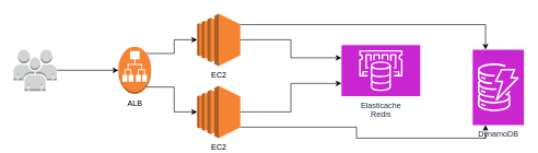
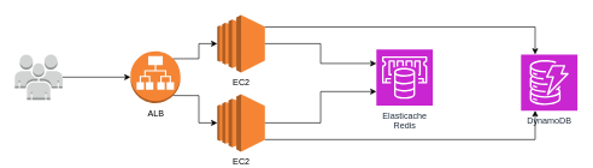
  <mxCell id="0" />
  <mxCell id="1" parent="0" />
- <mxCell id="2" value="ALB" style="outlineConnect=0;dashed=0;verticalLabelPosition=bottom;verticalAlign=top;align=center;html=1;shape=mxgraph.aws3.application_load_balancer;fillColor=#F58534;gradientColor=none;" vertex="1" parent="1"><mxGeometry x="180" y="70.5" width="50" height="72" as="geometry" /></mxCell>
+ <mxCell id="2" value="ALB" style="outlineConnect=0;dashed=0;verticalLabelPosition=bottom;verticalAlign=top;align=center;html=1;shape=mxgraph.aws3.application_load_balancer;fillColor=#F58534;gradientColor=none;" vertex="1" parent="1"><mxGeometry x="180" y="70.5" width="69" height="72" as="geometry" /></mxCell>
  <mxCell id="3" style="edgeStyle=orthogonalEdgeStyle;rounded=0;orthogonalLoop=1;jettySize=auto;html=1;" edge="1" parent="1" source="4" target="2"><mxGeometry relative="1" as="geometry" /></mxCell>
  <mxCell id="4" value="" style="outlineConnect=0;dashed=0;verticalLabelPosition=bottom;verticalAlign=top;align=center;html=1;shape=mxgraph.aws3.users;fillColor=#D2D3D3;gradientColor=none;" vertex="1" parent="1"><mxGeometry x="20" y="75" width="66" height="63" as="geometry" /></mxCell>
  <mxCell id="5" value="EC2" style="outlineConnect=0;dashed=0;verticalLabelPosition=bottom;verticalAlign=top;align=center;html=1;shape=mxgraph.aws3.ec2;fillColor=#F58534;gradientColor=none;" vertex="1" parent="1"><mxGeometry x="300" y="20" width="65.81" height="80" as="geometry" /></mxCell>
  <mxCell id="6" value="EC2" style="outlineConnect=0;dashed=0;verticalLabelPosition=bottom;verticalAlign=top;align=center;html=1;shape=mxgraph.aws3.ec2;fillColor=#F58534;gradientColor=none;" vertex="1" parent="1"><mxGeometry x="300" y="130" width="65.81" height="80" as="geometry" /></mxCell>
  <mxCell id="7" style="edgeStyle=orthogonalEdgeStyle;rounded=0;orthogonalLoop=1;jettySize=auto;html=1;exitX=0.855;exitY=0.145;exitDx=0;exitDy=0;exitPerimeter=0;entryX=0;entryY=0.5;entryDx=0;entryDy=0;entryPerimeter=0;" edge="1" parent="1" source="2" target="5"><mxGeometry relative="1" as="geometry" /></mxCell>
  <mxCell id="8" style="edgeStyle=orthogonalEdgeStyle;rounded=0;orthogonalLoop=1;jettySize=auto;html=1;exitX=0.855;exitY=0.855;exitDx=0;exitDy=0;exitPerimeter=0;entryX=0;entryY=0.5;entryDx=0;entryDy=0;entryPerimeter=0;" edge="1" parent="1" source="2" target="6"><mxGeometry relative="1" as="geometry" /></mxCell>
- <mxCell id="9" value="Elasticache&lt;br&gt;Redis" style="sketch=0;points=[[0,0,0],[0.25,0,0],[0.5,0,0],[0.75,0,0],[1,0,0],[0,1,0],[0.25,1,0],[0.5,1,0],[0.75,1,0],[1,1,0],[0,0.25,0],[0,0.5,0],[0,0.75,0],[1,0.25,0],[1,0.5,0],[1,0.75,0]];outlineConnect=0;fontColor=#232F3E;fillColor=#C925D1;strokeColor=#ffffff;dashed=0;verticalLabelPosition=bottom;verticalAlign=top;align=center;html=1;fontSize=12;fontStyle=0;aspect=fixed;shape=mxgraph.aws4.resourceIcon;resIcon=mxgraph.aws4.elasticache;" vertex="1" parent="1"><mxGeometry x="520" y="68" width="120" height="78" as="geometry" /></mxCell>
+ <mxCell id="9" value="Elasticache&lt;br&gt;Redis" style="sketch=0;points=[[0,0,0],[0.25,0,0],[0.5,0,0],[0.75,0,0],[1,0,0],[0,1,0],[0.25,1,0],[0.5,1,0],[0.75,1,0],[1,1,0],[0,0.25,0],[0,0.5,0],[0,0.75,0],[1,0.25,0],[1,0.5,0],[1,0.75,0]];outlineConnect=0;fontColor=#232F3E;fillColor=#C925D1;strokeColor=#ffffff;dashed=0;verticalLabelPosition=bottom;verticalAlign=top;align=center;html=1;fontSize=12;fontStyle=0;aspect=fixed;shape=mxgraph.aws4.resourceIcon;resIcon=mxgraph.aws4.elasticache;" vertex="1" parent="1"><mxGeometry x="520" y="68" width="78" height="78" as="geometry" /></mxCell>
  <mxCell id="10" style="edgeStyle=orthogonalEdgeStyle;rounded=0;orthogonalLoop=1;jettySize=auto;html=1;exitX=1;exitY=0.5;exitDx=0;exitDy=0;exitPerimeter=0;entryX=0;entryY=0.25;entryDx=0;entryDy=0;entryPerimeter=0;" edge="1" parent="1" source="5" target="9"><mxGeometry relative="1" as="geometry" /></mxCell>
  <mxCell id="11" style="edgeStyle=orthogonalEdgeStyle;rounded=0;orthogonalLoop=1;jettySize=auto;html=1;exitX=1;exitY=0.5;exitDx=0;exitDy=0;exitPerimeter=0;entryX=0;entryY=0.75;entryDx=0;entryDy=0;entryPerimeter=0;" edge="1" parent="1" source="6" target="9"><mxGeometry relative="1" as="geometry" /></mxCell>
- <mxCell id="12" value="DynamoDB" style="sketch=0;points=[[0,0,0],[0.25,0,0],[0.5,0,0],[0.75,0,0],[1,0,0],[0,1,0],[0.25,1,0],[0.5,1,0],[0.75,1,0],[1,1,0],[0,0.25,0],[0,0.5,0],[0,0.75,0],[1,0.25,0],[1,0.5,0],[1,0.75,0]];outlineConnect=0;fontColor=#232F3E;fillColor=#C925D1;strokeColor=#ffffff;dashed=0;verticalLabelPosition=bottom;verticalAlign=top;align=center;html=1;fontSize=12;fontStyle=0;aspect=fixed;shape=mxgraph.aws4.resourceIcon;resIcon=mxgraph.aws4.dynamodb;" vertex="1" parent="1"><mxGeometry x="720" y="75" width="78" height="115" as="geometry" /></mxCell>
+ <mxCell id="12" value="DynamoDB" style="sketch=0;points=[[0,0,0],[0.25,0,0],[0.5,0,0],[0.75,0,0],[1,0,0],[0,1,0],[0.25,1,0],[0.5,1,0],[0.75,1,0],[1,1,0],[0,0.25,0],[0,0.5,0],[0,0.75,0],[1,0.25,0],[1,0.5,0],[1,0.75,0]];outlineConnect=0;fontColor=#232F3E;fillColor=#C925D1;strokeColor=#ffffff;dashed=0;verticalLabelPosition=bottom;verticalAlign=top;align=center;html=1;fontSize=12;fontStyle=0;aspect=fixed;shape=mxgraph.aws4.resourceIcon;resIcon=mxgraph.aws4.dynamodb;" vertex="1" parent="1"><mxGeometry x="720" y="75" width="78" height="78" as="geometry" /></mxCell>
  <mxCell id="13" style="edgeStyle=orthogonalEdgeStyle;rounded=0;orthogonalLoop=1;jettySize=auto;html=1;exitX=1;exitY=0.21;exitDx=0;exitDy=0;exitPerimeter=0;entryX=0.25;entryY=0;entryDx=0;entryDy=0;entryPerimeter=0;" edge="1" parent="1" source="5" target="12"><mxGeometry relative="1" as="geometry" /></mxCell>
  <mxCell id="14" style="edgeStyle=orthogonalEdgeStyle;rounded=0;orthogonalLoop=1;jettySize=auto;html=1;exitX=1;exitY=0.79;exitDx=0;exitDy=0;exitPerimeter=0;entryX=0.25;entryY=1;entryDx=0;entryDy=0;entryPerimeter=0;" edge="1" parent="1" source="6" target="12"><mxGeometry relative="1" as="geometry" /></mxCell>
